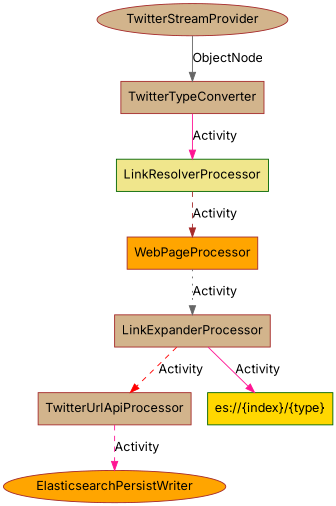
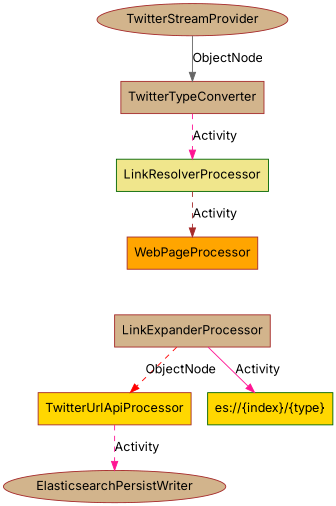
  digraph {
    fontname=Inter
    node [color=brown fillcolor=tan fontname=Inter shape=box style=filled]
    edge [color=deeppink fontname=Inter style=dashed]
    n1 [label=TwitterStreamProvider shape=ellipse]
    n2 [label=TwitterTypeConverter]
    n3 [color=darkgreen fillcolor=khaki label=LinkResolverProcessor]
    n4 [fillcolor=orange label=WebPageProcessor]
    n5 [label=LinkExpanderProcessor]
-   n6 [label=TwitterUrlApiProcessor]
+   n6 [fillcolor=gold label=TwitterUrlApiProcessor]
    n7 [color=darkgreen fillcolor=gold label="es://{index}/{type}"]
-   n8 [fillcolor=orange label=ElasticsearchPersistWriter shape=ellipse]
+   n8 [label=ElasticsearchPersistWriter shape=ellipse]
    n1 -> n2 [color=gray40 label=ObjectNode style=solid]
-   n2 -> n3 [label=Activity style=solid]
+   n2 -> n3 [label=Activity]
    n3 -> n4 [color=brown label=Activity]
-   n4 -> n5 [color=gray40 label=Activity style=dotted]
-   n5 -> n6 [color=red label=Activity]
+   n5 -> n6 [color=red label=ObjectNode]
    n5 -> n7 [label=Activity style=solid]
    n6 -> n8 [label=Activity]
  }
